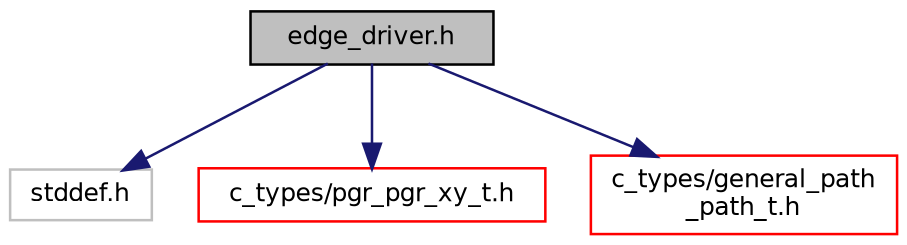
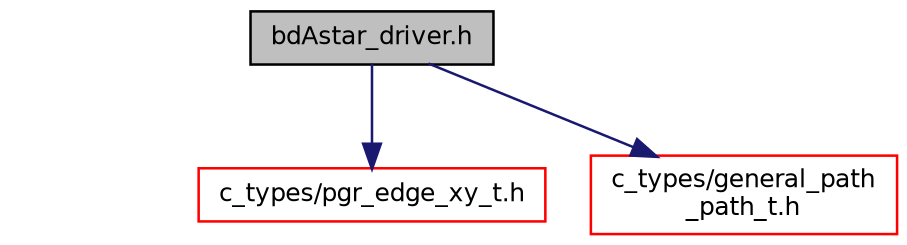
  digraph {
    node [color=red fillcolor=white fontname=Helvetica fontsize=10 shape=record style=filled]
    edge [color=midnightblue fontname=Helvetica fontsize=10 labelfontname=Helvetica labelfontsize=10 style=solid]
-   n1 [color=black fillcolor=grey75 fontcolor=black height=0.2 label="edge_driver.h" width=0.4]
-   n2 [color=grey75 height=0.2 label="stddef.h" width=0.4]
-   n3 [height=0.2 label="c_types/pgr_pgr_xy_t.h" width=0.4]
+   n1 [color=black fillcolor=grey75 fontcolor=black height=0.2 label="bdAstar_driver.h" width=0.4]
+   n3 [height=0.2 label="c_types/pgr_edge_xy_t.h" width=0.4]
    n4 [height=0.2 label="c_types/general_path\l_path_t.h" width=0.4]
-   n1 -> n2
    n1 -> n3
    n1 -> n4
  }
